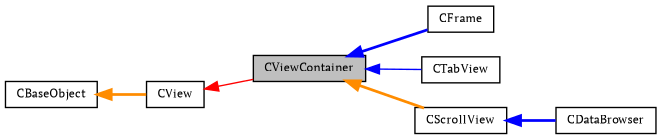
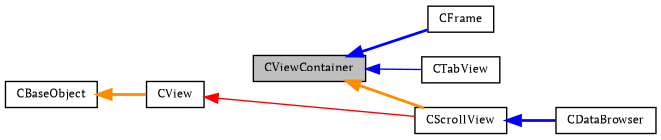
  digraph {
    fontname="PT Serif"
    rankdir=LR
    node [color=black fontname="PT Serif" fontsize=9 shape=record]
    edge [color=blue dir=back fontname="PT Serif" fontsize=9 labelfontname=Arial labelfontsize=9 style=bold]
    n1 [fillcolor=grey75 fontcolor=black height=0.2 label=CViewContainer style=filled width=0.4]
    n2 [height=0.2 label=CFrame width=0.4]
    n3 [height=0.2 label=CScrollView width=0.4]
    n4 [height=0.2 label=CTabView width=0.4]
    n5 [height=0.2 label=CDataBrowser width=0.4]
    n6 [height=0.2 label=CView width=0.4]
    n7 [height=0.2 label=CBaseObject width=0.4]
    n1 -> n2
    n1 -> n3 [color=darkorange]
    n1 -> n4 [style=solid]
    n3 -> n5
-   n6 -> n1 [color=red style=solid]
+   n6 -> n3 [color=red style=solid]
    n7 -> n6 [color=darkorange]
  }
